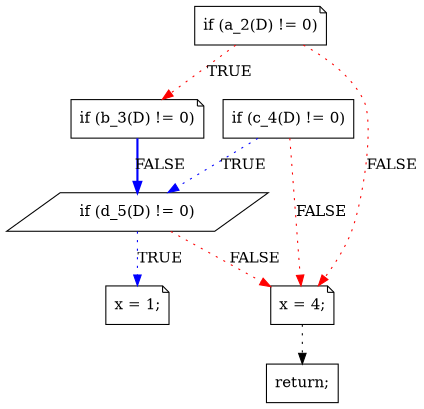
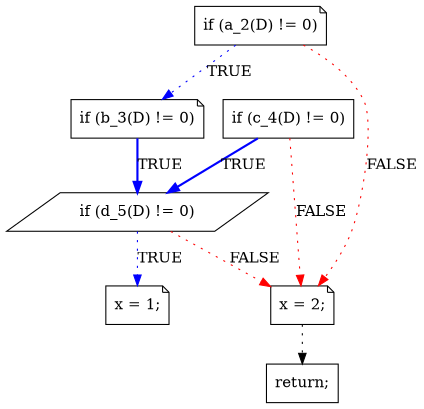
  digraph {
    node [shape=note]
    edge [color=blue style=dotted]
    n1 [label="if (a_2(D) != 0)"]
    n2 [label="if (b_3(D) != 0)"]
-   n3 [label="x = 4;"]
+   n3 [label="x = 2;"]
    n4 [label="if (d_5(D) != 0)" shape=parallelogram]
    n5 [label="return;" shape=box]
    n6 [label="if (c_4(D) != 0)" shape=box]
    n7 [label="x = 1;"]
-   n1 -> n2 [color=red label=TRUE]
+   n1 -> n2 [label=TRUE]
    n1 -> n3 [color=red label=FALSE]
-   n2 -> n4 [label=FALSE style=bold]
+   n2 -> n4 [label=TRUE style=bold]
    n3 -> n5 [color=black]
    n4 -> n3 [color=red label=FALSE]
    n4 -> n7 [label=TRUE]
    n6 -> n3 [color=red label=FALSE]
-   n6 -> n4 [label=TRUE]
+   n6 -> n4 [label=TRUE style=bold]
  }
